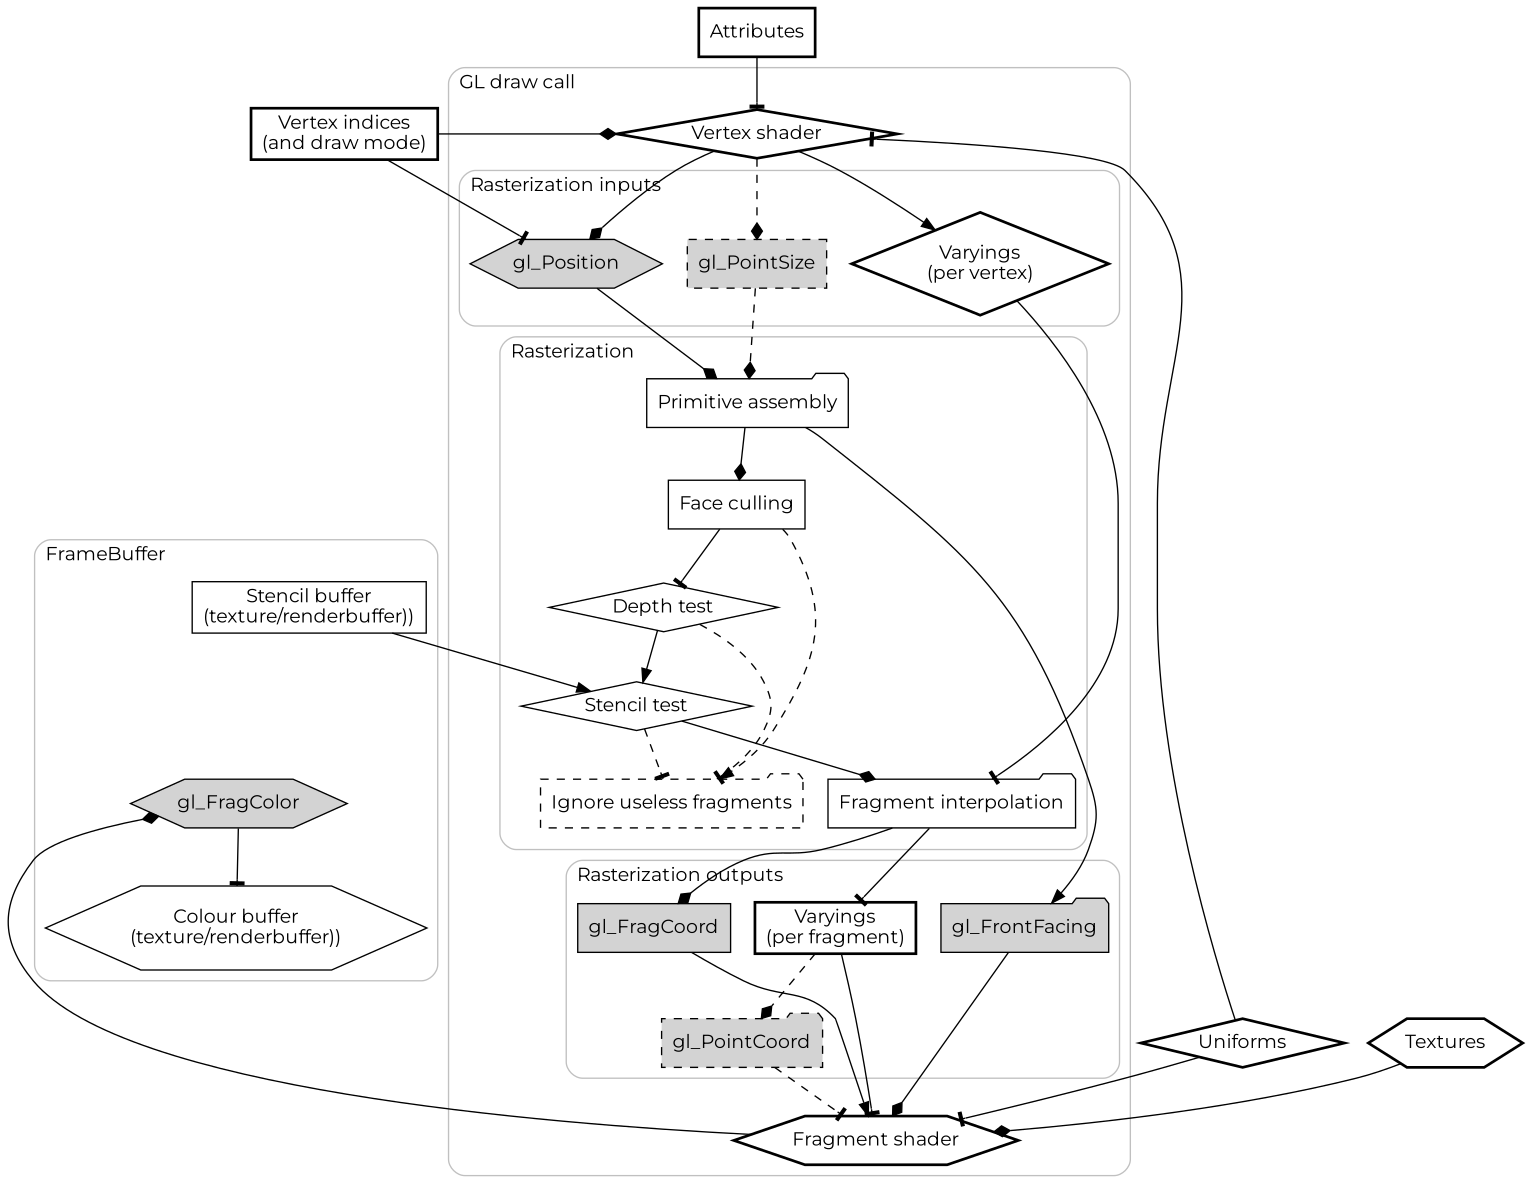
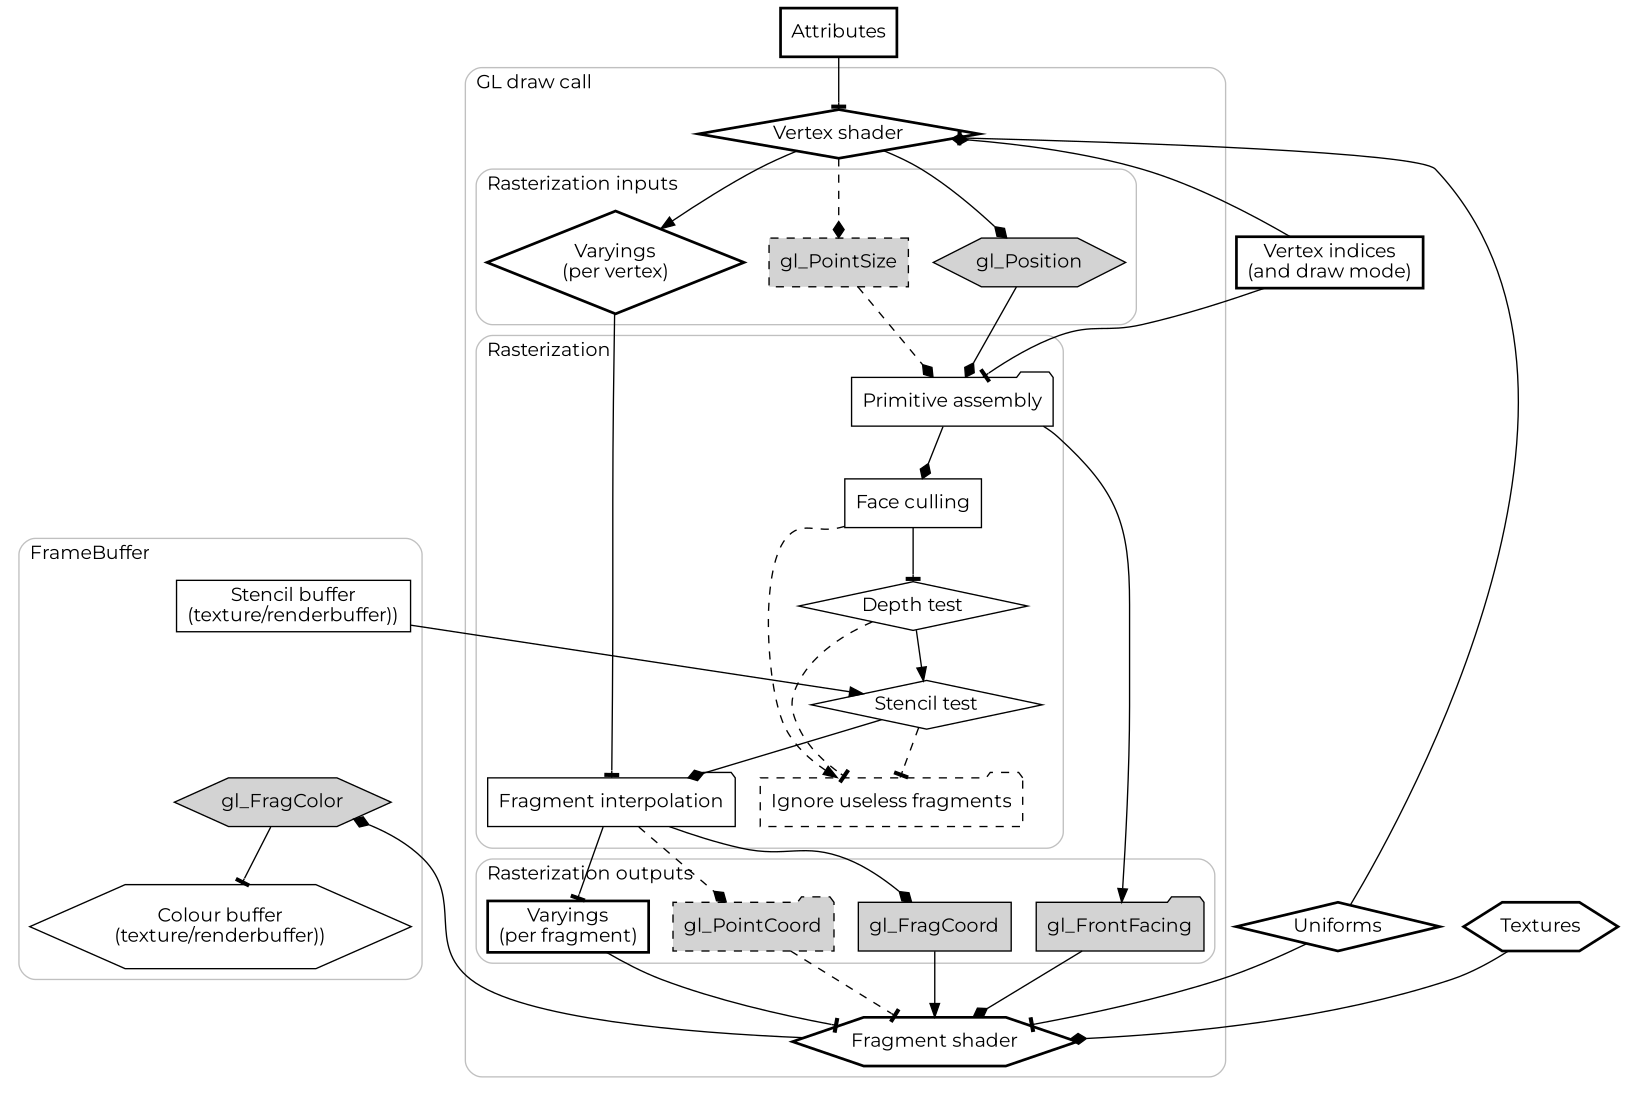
  digraph {
    fontname=Montserrat
    node [fontname=Montserrat shape=box style=bold]
    edge [fontname=Montserrat arrowhead=tee]
    n1 [label="Stencil buffer\n(texture/renderbuffer))" style=""]
    gl_FragColor [shape=hexagon style=filled]
    foo [style=invis]
    n4 [label="Colour buffer\n(texture/renderbuffer))" shape=hexagon style=""]
    n5 [label="Varyings\n(per vertex)" shape=diamond]
    gl_Position [shape=hexagon style=filled]
    gl_PointSize [style="filled,dashed"]
    n8 [label="Varyings\n(per fragment)"]
    gl_FragCoord [style=filled]
    gl_FrontFacing [shape=folder style=filled]
    gl_PointCoord [shape=folder style="filled,dashed"]
    n12 [label="Face culling" style=""]
    n13 [label="Depth test" shape=diamond style=""]
    n14 [label="Stencil test" shape=diamond style=""]
    n15 [label="Ignore useless fragments" shape=folder style=dashed]
    n16 [label="Fragment interpolation" shape=folder style=""]
    n17 [label="Primitive assembly" shape=folder style=""]
    n18 [label="Fragment shader" shape=hexagon]
    n19 [label="Vertex shader" shape=diamond]
    n20 [label="Vertex indices\n(and draw mode)"]
    n21 [label=Attributes]
    n22 [label=Uniforms shape=diamond]
    n23 [label=Textures shape=hexagon]
    subgraph cluster_1 {
      color=gray
      label=FrameBuffer
      labeljust=l
      style=rounded
      n1
      gl_FragColor
      foo
      n4
    }
    subgraph cluster_2 {
      color=gray
      label="GL draw call"
      labeljust=l
      style=rounded
      n18
      n19
      subgraph cluster_3 {
        color=gray
        label="Rasterization inputs"
        labeljust=l
        style=rounded
        n5
        gl_Position
        gl_PointSize
      }
      subgraph cluster_4 {
        color=gray
        label="Rasterization outputs"
        labeljust=l
        style=rounded
        n8
        gl_FragCoord
        gl_FrontFacing
        gl_PointCoord
      }
      subgraph cluster_5 {
        color=gray
        label=Rasterization
        labeljust=l
        style=rounded
        n16
        n17
        subgraph cluster_6 {
          color=gray
          label=Rasterization
          labeljust=l
          style=invis
          n12
          n13
          n14
          n15
        }
      }
    }
    n1 -> gl_FragColor [style=invis arrowhead=""]
    n1 -> foo [style=invis arrowhead=""]
    n1 -> n14 [arrowhead=normal weight=10]
    gl_FragColor -> n4
    foo -> gl_FragColor [style=invis arrowhead=""]
    n5 -> n16
    gl_Position -> n17 [arrowhead=diamond]
    gl_PointSize -> n17 [arrowhead=diamond style=dashed]
    n8 -> n18
    gl_FragCoord -> n18 [arrowhead=normal]
    gl_FrontFacing -> n18 [arrowhead=diamond]
    gl_PointCoord -> n18 [style=dashed]
    n12 -> n13
    n12 -> n15 [arrowhead=normal style=dashed]
    n13 -> n14 [arrowhead=normal]
    n13 -> n15 [style=dashed]
    n14 -> gl_FragCoord [style=invis arrowhead=""]
    n14 -> gl_FrontFacing [style=invis arrowhead=""]
    n14 -> gl_PointCoord [style=invis arrowhead=""]
    n14 -> n15 [style=dashed]
    n14 -> n16 [arrowhead=diamond]
    n16 -> n8
    n16 -> gl_FragCoord [arrowhead=diamond]
-   n8 -> gl_PointCoord [arrowhead=diamond style=dashed]
+   n16 -> gl_PointCoord [arrowhead=diamond style=dashed]
    n17 -> gl_FrontFacing [arrowhead=normal]
    n17 -> n12 [arrowhead=diamond]
    n18 -> gl_FragColor [arrowhead=diamond]
    n19 -> n5 [arrowhead=normal]
    n19 -> gl_Position [arrowhead=diamond]
    n19 -> gl_PointSize [arrowhead=diamond style=dashed]
-   n20 -> gl_Position
+   n20 -> n17
    n20 -> n19 [arrowhead=diamond weight=0]
    n21 -> n19
    n22 -> n18
    n22 -> n19 [weight=-1]
    n23 -> n18 [arrowhead=diamond]
  }
